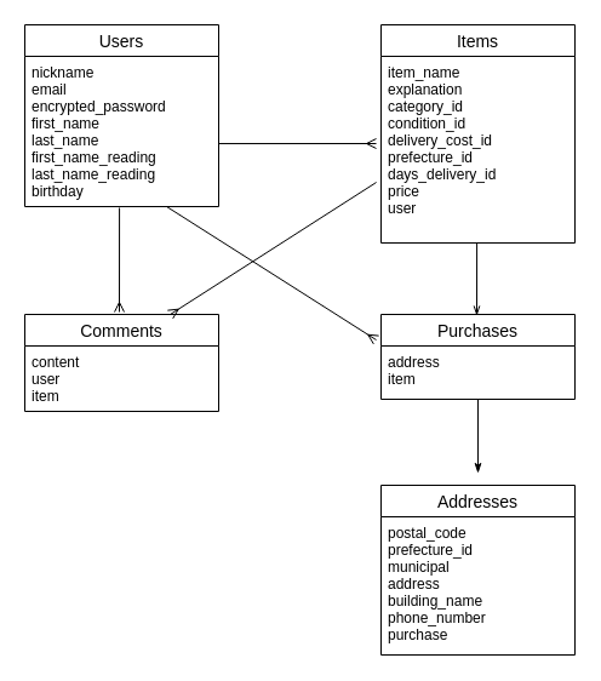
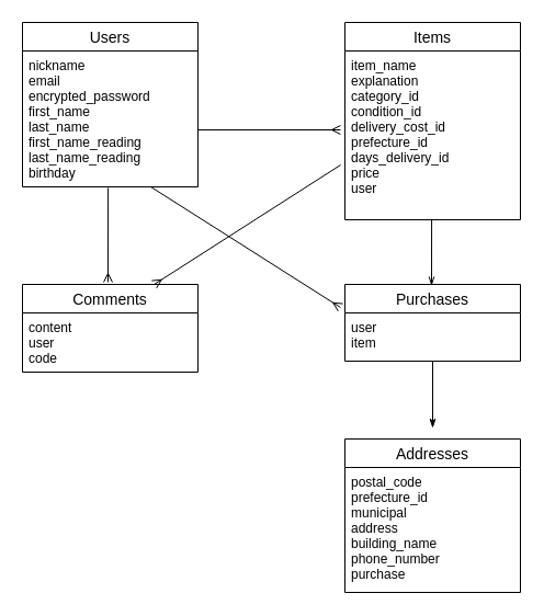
  <mxCell id="0" />
  <mxCell id="1" parent="0" />
  <mxCell id="2" value="Users" style="swimlane;fontStyle=0;childLayout=stackLayout;horizontal=1;startSize=26;horizontalStack=0;resizeParent=1;resizeParentMax=0;resizeLast=0;collapsible=1;marginBottom=0;align=center;fontSize=14;rounded=0;sketch=0;" vertex="1" parent="1"><mxGeometry x="20" y="20" width="160" height="150" as="geometry" /></mxCell>
  <mxCell id="3" value="nickname&#10;email&#10;encrypted_password&#10;first_name&#10;last_name&#10;first_name_reading&#10;last_name_reading&#10;birthday" style="text;strokeColor=none;fillColor=none;spacingLeft=4;spacingRight=4;overflow=hidden;rotatable=0;points=[[0,0.5],[1,0.5]];portConstraint=eastwest;fontSize=12;" vertex="1" parent="2"><mxGeometry y="26" width="160" height="124" as="geometry" /></mxCell>
  <mxCell id="4" value="Items" style="swimlane;fontStyle=0;childLayout=stackLayout;horizontal=1;startSize=26;horizontalStack=0;resizeParent=1;resizeParentMax=0;resizeLast=0;collapsible=1;marginBottom=0;align=center;fontSize=14;rounded=0;sketch=0;" vertex="1" parent="1"><mxGeometry x="314" y="20" width="160" height="180" as="geometry" /></mxCell>
  <mxCell id="5" value="item_name&#10;explanation&#10;category_id&#10;condition_id&#10;delivery_cost_id&#10;prefecture_id&#10;days_delivery_id&#10;price&#10;user&#10;" style="text;strokeColor=none;fillColor=none;spacingLeft=4;spacingRight=4;overflow=hidden;rotatable=0;points=[[0,0.5],[1,0.5]];portConstraint=eastwest;fontSize=12;" vertex="1" parent="4"><mxGeometry y="26" width="160" height="154" as="geometry" /></mxCell>
  <mxCell id="6" value="Purchases" style="swimlane;fontStyle=0;childLayout=stackLayout;horizontal=1;startSize=26;horizontalStack=0;resizeParent=1;resizeParentMax=0;resizeLast=0;collapsible=1;marginBottom=0;align=center;fontSize=14;rounded=0;sketch=0;" vertex="1" parent="1"><mxGeometry x="314" y="259" width="160" height="70" as="geometry" /></mxCell>
- <mxCell id="7" value="address&#10;item" style="text;strokeColor=none;fillColor=none;spacingLeft=4;spacingRight=4;overflow=hidden;rotatable=0;points=[[0,0.5],[1,0.5]];portConstraint=eastwest;fontSize=12;" vertex="1" parent="6"><mxGeometry y="26" width="160" height="44" as="geometry" /></mxCell>
+ <mxCell id="7" value="user&#10;item" style="text;strokeColor=none;fillColor=none;spacingLeft=4;spacingRight=4;overflow=hidden;rotatable=0;points=[[0,0.5],[1,0.5]];portConstraint=eastwest;fontSize=12;" vertex="1" parent="6"><mxGeometry y="26" width="160" height="44" as="geometry" /></mxCell>
  <mxCell id="8" value="Addresses" style="swimlane;fontStyle=0;childLayout=stackLayout;horizontal=1;startSize=26;horizontalStack=0;resizeParent=1;resizeParentMax=0;resizeLast=0;collapsible=1;marginBottom=0;align=center;fontSize=14;rounded=0;sketch=0;" vertex="1" parent="1"><mxGeometry x="314" y="400" width="160" height="140" as="geometry" /></mxCell>
  <mxCell id="9" value="postal_code&#10;prefecture_id&#10;municipal&#10;address&#10;building_name&#10;phone_number&#10;purchase&#10;&#10;" style="text;strokeColor=none;fillColor=none;spacingLeft=4;spacingRight=4;overflow=hidden;rotatable=0;points=[[0,0.5],[1,0.5]];portConstraint=eastwest;fontSize=12;" vertex="1" parent="8"><mxGeometry y="26" width="160" height="114" as="geometry" /></mxCell>
  <mxCell id="10" value="Comments" style="swimlane;fontStyle=0;childLayout=stackLayout;horizontal=1;startSize=26;horizontalStack=0;resizeParent=1;resizeParentMax=0;resizeLast=0;collapsible=1;marginBottom=0;align=center;fontSize=14;rounded=0;sketch=0;" vertex="1" parent="1"><mxGeometry x="20" y="259" width="160" height="80" as="geometry" /></mxCell>
- <mxCell id="11" value="content&#10;user&#10;item" style="text;strokeColor=none;fillColor=none;spacingLeft=4;spacingRight=4;overflow=hidden;rotatable=0;points=[[0,0.5],[1,0.5]];portConstraint=eastwest;fontSize=12;" vertex="1" parent="10"><mxGeometry y="26" width="160" height="54" as="geometry" /></mxCell>
+ <mxCell id="11" value="content&#10;user&#10;code" style="text;strokeColor=none;fillColor=none;spacingLeft=4;spacingRight=4;overflow=hidden;rotatable=0;points=[[0,0.5],[1,0.5]];portConstraint=eastwest;fontSize=12;" vertex="1" parent="10"><mxGeometry y="26" width="160" height="54" as="geometry" /></mxCell>
  <mxCell id="12" value="" style="endArrow=ERmany;html=1;exitX=0.488;exitY=1.008;exitDx=0;exitDy=0;exitPerimeter=0;endFill=0;" edge="1" parent="1"><mxGeometry width="50" height="50" relative="1" as="geometry"><mxPoint x="98.08" y="170.992" as="sourcePoint" /><mxPoint x="98" y="257" as="targetPoint" /></mxGeometry></mxCell>
  <mxCell id="13" value="" style="endArrow=ERmany;html=1;exitX=1;exitY=0.581;exitDx=0;exitDy=0;endFill=0;exitPerimeter=0;" edge="1" parent="1" source="3"><mxGeometry width="50" height="50" relative="1" as="geometry"><mxPoint x="108.08" y="180.992" as="sourcePoint" /><mxPoint x="310" y="118" as="targetPoint" /></mxGeometry></mxCell>
  <mxCell id="14" value="" style="endArrow=ERmany;html=1;exitX=0.488;exitY=1.008;exitDx=0;exitDy=0;exitPerimeter=0;endFill=0;entryX=0.75;entryY=0;entryDx=0;entryDy=0;" edge="1" parent="1" target="10"><mxGeometry width="50" height="50" relative="1" as="geometry"><mxPoint x="310.08" y="150.002" as="sourcePoint" /><mxPoint x="310" y="236.01" as="targetPoint" /></mxGeometry></mxCell>
  <mxCell id="15" value="" style="endArrow=ERmany;html=1;endFill=0;" edge="1" parent="1"><mxGeometry width="50" height="50" relative="1" as="geometry"><mxPoint x="137" y="170" as="sourcePoint" /><mxPoint x="310" y="280" as="targetPoint" /></mxGeometry></mxCell>
  <mxCell id="16" value="" style="endArrow=openThin;html=1;exitX=0.488;exitY=1.008;exitDx=0;exitDy=0;exitPerimeter=0;endFill=0;" edge="1" parent="1"><mxGeometry width="50" height="50" relative="1" as="geometry"><mxPoint x="393.08" y="200.002" as="sourcePoint" /><mxPoint x="393" y="260" as="targetPoint" /></mxGeometry></mxCell>
  <mxCell id="17" value="" style="endArrow=classicThin;html=1;endFill=1;" edge="1" parent="1"><mxGeometry width="50" height="50" relative="1" as="geometry"><mxPoint x="394" y="329" as="sourcePoint" /><mxPoint x="394" y="390" as="targetPoint" /></mxGeometry></mxCell>
